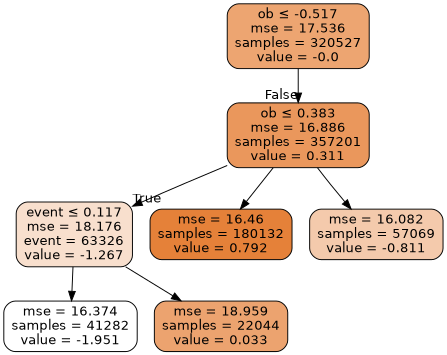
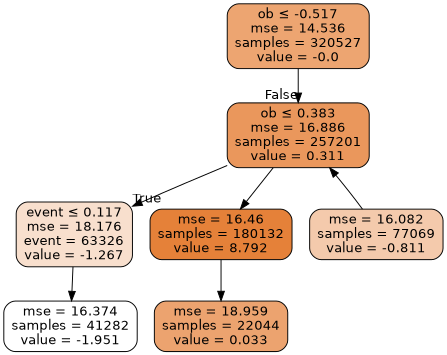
  digraph {
    node [color=black fontname=helvetica shape=box style="filled, rounded"]
    edge [fontname=helvetica]
-   n1 [fillcolor="#e58139b6" label=<ob &le; -0.517<br/>mse = 17.536<br/>samples = 320527<br/>value = -0.0>]
-   n2 [fillcolor="#e58139d2" label=<ob &le; 0.383<br/>mse = 16.886<br/>samples = 357201<br/>value = 0.311>]
+   n1 [fillcolor="#e58139b6" label=<ob &le; -0.517<br/>mse = 14.536<br/>samples = 320527<br/>value = -0.0>]
+   n2 [fillcolor="#e58139d2" label=<ob &le; 0.383<br/>mse = 16.886<br/>samples = 257201<br/>value = 0.311>]
    n3 [fillcolor="#e5813940" label=<event &le; 0.117<br/>mse = 18.176<br/>event = 63326<br/>value = -1.267>]
    n4 [fillcolor="#e5813900" label=<mse = 16.374<br/>samples = 41282<br/>value = -1.951>]
    n5 [fillcolor="#e58139b9" label=<mse = 18.959<br/>samples = 22044<br/>value = 0.033>]
-   n6 [fillcolor="#e58139ff" label=<mse = 16.46<br/>samples = 180132<br/>value = 0.792>]
-   n7 [fillcolor="#e581396a" label=<mse = 16.082<br/>samples = 57069<br/>value = -0.811>]
+   n6 [fillcolor="#e58139ff" label=<mse = 16.46<br/>samples = 180132<br/>value = 8.792>]
+   n7 [fillcolor="#e581396a" label=<mse = 16.082<br/>samples = 77069<br/>value = -0.811>]
    n1 -> n2 [headlabel=False labelangle=-45 labeldistance=2.5]
    n2 -> n3 [headlabel=True labelangle=45 labeldistance=2.5]
    n2 -> n6
-   n2 -> n7
+   n7 -> n2
    n3 -> n4
-   n3 -> n5
+   n6 -> n5
  }
